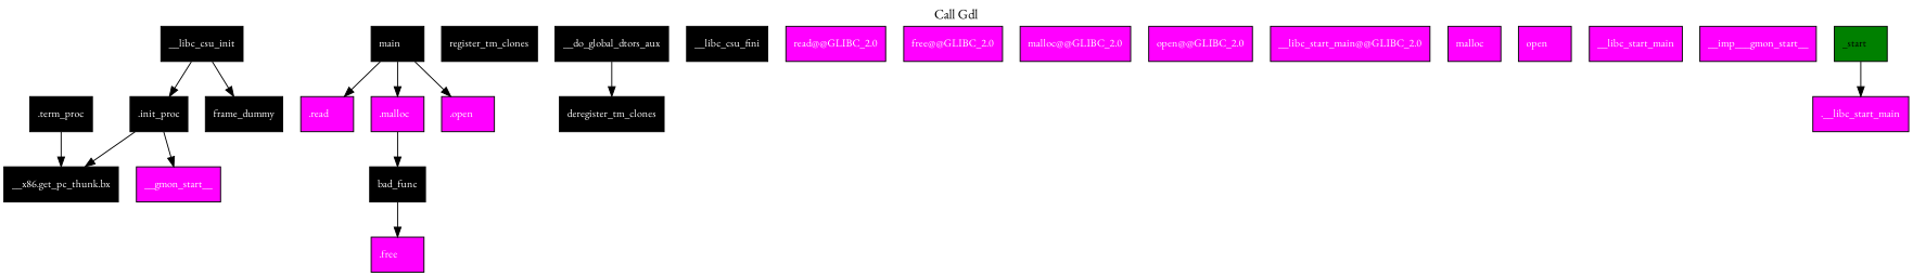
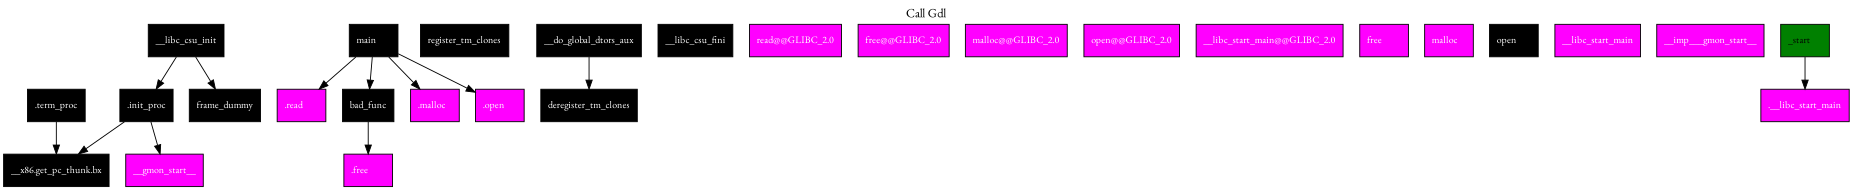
  digraph {
    fontname="EB Garamond"
    label="Call Gdl"
    labelloc=top
    node [color="#000000" fillcolor="#ff00ff" fontcolor="#ffffff" fontname="EB Garamond" fontsize=11 shape=box style=filled]
    edge [arrowhead=normal color="#000000" fontname="EB Garamond"]
    n1 [fillcolor="#000000" label=".init_proc\l"]
    n2 [label="__gmon_start__\l"]
    n3 [fillcolor="#000000" label="__x86.get_pc_thunk.bx\l"]
    n4 [label=".read\l"]
    n5 [fillcolor="#000000" label="register_tm_clones\l"]
    n6 [fillcolor="#000000" label="__do_global_dtors_aux\l"]
    n7 [fillcolor="#000000" label="deregister_tm_clones\l"]
    n8 [fillcolor="#000000" label="frame_dummy\l"]
    n9 [fillcolor="#000000" label="bad_func\l"]
    n10 [label=".free\l"]
    n11 [fillcolor="#000000" label="main\l"]
    n12 [label=".malloc\l"]
    n13 [label=".open\l"]
    n14 [fillcolor="#000000" label="__libc_csu_init\l"]
    n15 [fillcolor="#000000" label="__libc_csu_fini\l"]
    n16 [fillcolor="#000000" label=".term_proc\l"]
    n17 [label="read@@GLIBC_2.0\l"]
    n18 [label="free@@GLIBC_2.0\l"]
    n19 [label="malloc@@GLIBC_2.0\l"]
    n20 [label="open@@GLIBC_2.0\l"]
    n21 [label="__libc_start_main@@GLIBC_2.0\l"]
+   n22 [label="free\l"]
    n23 [label="malloc\l"]
-   n24 [label="open\l"]
+   n24 [fillcolor="#000000" label="open\l"]
    n25 [label="__libc_start_main\l"]
    n26 [label="__imp___gmon_start__\l"]
    n27 [label=".__libc_start_main\l"]
    n28 [fillcolor="#008000" label="_start\l" fontcolor=""]
    n1 -> n2
    n1 -> n3
    n6 -> n7
    n9 -> n10
    n11 -> n4
-   n12 -> n9
+   n11 -> n9
    n11 -> n12
    n11 -> n13
    n14 -> n1
    n14 -> n8
    n16 -> n3
    n28 -> n27
  }
